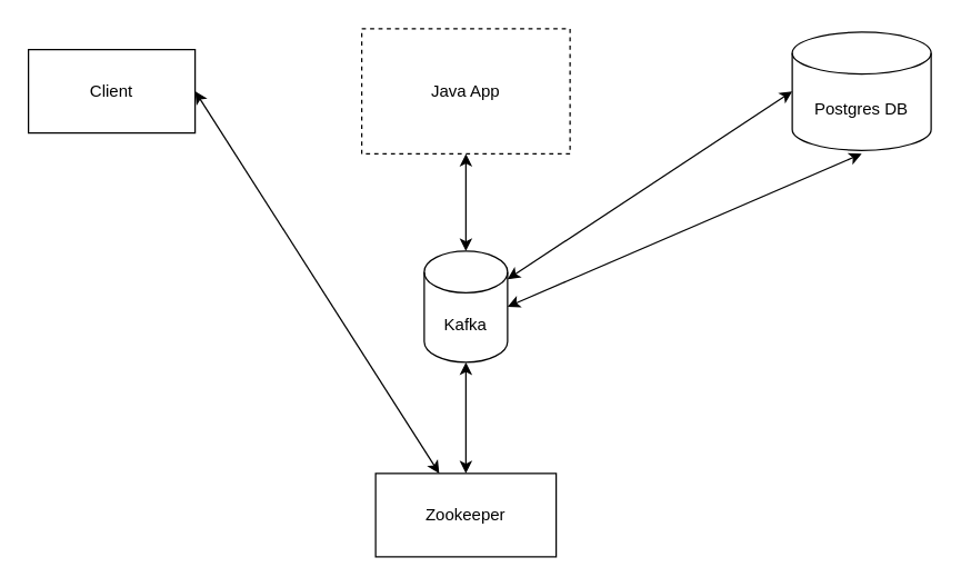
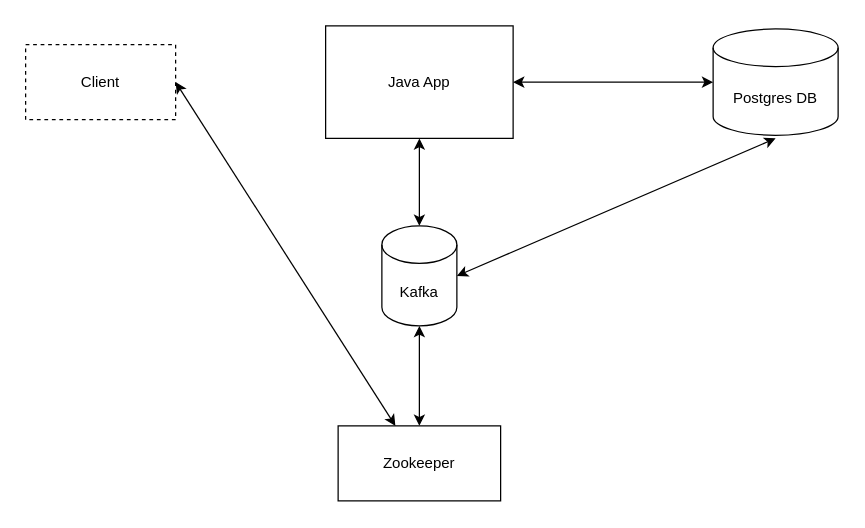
  <mxCell id="0" />
  <mxCell id="1" parent="0" />
  <mxCell id="2" value="Kafka" style="shape=cylinder3;whiteSpace=wrap;html=1;boundedLbl=1;backgroundOutline=1;size=15;" parent="1" vertex="1"><mxGeometry x="305" y="180" width="60" height="80" as="geometry" /></mxCell>
  <mxCell id="3" value="Zookeeper" style="rounded=0;whiteSpace=wrap;html=1;" parent="1" vertex="1"><mxGeometry x="270" y="340" width="130" height="60" as="geometry" /></mxCell>
  <mxCell id="4" value="" style="endArrow=classic;startArrow=classic;html=1;rounded=0;entryX=0.5;entryY=0;entryDx=0;entryDy=0;exitX=0.5;exitY=1;exitDx=0;exitDy=0;exitPerimeter=0;" parent="1" source="2" target="3" edge="1"><mxGeometry width="50" height="50" relative="1" as="geometry"><mxPoint x="330" y="270" as="sourcePoint" /><mxPoint x="320" y="240" as="targetPoint" /></mxGeometry></mxCell>
- <mxCell id="5" value="Java App" style="rounded=0;whiteSpace=wrap;html=1;dashed=1;" parent="1" vertex="1"><mxGeometry x="260" y="20" width="150" height="90" as="geometry" /></mxCell>
+ <mxCell id="5" value="Java App" style="rounded=0;whiteSpace=wrap;html=1;" parent="1" vertex="1"><mxGeometry x="260" y="20" width="150" height="90" as="geometry" /></mxCell>
  <mxCell id="6" value="" style="endArrow=classic;startArrow=classic;html=1;rounded=0;entryX=0.5;entryY=1;entryDx=0;entryDy=0;exitX=0.5;exitY=0;exitDx=0;exitDy=0;exitPerimeter=0;" parent="1" source="2" target="5" edge="1"><mxGeometry width="50" height="50" relative="1" as="geometry"><mxPoint x="280" y="240" as="sourcePoint" /><mxPoint x="330" y="190" as="targetPoint" /></mxGeometry></mxCell>
  <mxCell id="7" value="" style="endArrow=classic;startArrow=classic;html=1;rounded=0;exitX=1;exitY=0.5;exitDx=0;exitDy=0;" parent="1" source="8" target="3" edge="1"><mxGeometry width="50" height="50" relative="1" as="geometry"><mxPoint x="140" y="80" as="sourcePoint" /><mxPoint x="190" y="30" as="targetPoint" /></mxGeometry></mxCell>
- <mxCell id="8" value="Client" style="rounded=0;whiteSpace=wrap;html=1;" parent="1" vertex="1"><mxGeometry x="20" y="35" width="120" height="60" as="geometry" /></mxCell>
+ <mxCell id="8" value="Client" style="rounded=0;whiteSpace=wrap;html=1;dashed=1;" parent="1" vertex="1"><mxGeometry x="20" y="35" width="120" height="60" as="geometry" /></mxCell>
  <mxCell id="9" value="Postgres DB" style="shape=cylinder3;whiteSpace=wrap;html=1;boundedLbl=1;backgroundOutline=1;size=15;" vertex="1" parent="1"><mxGeometry x="570" y="22.5" width="100" height="85" as="geometry" /></mxCell>
- <mxCell id="10" value="" style="endArrow=classic;startArrow=classic;html=1;rounded=0;exitX=0;exitY=0.5;exitDx=0;exitDy=0;exitPerimeter=0;" edge="1" parent="1" source="9" target="2"><mxGeometry width="50" height="50" relative="1" as="geometry"><mxPoint x="280" y="210" as="sourcePoint" /><mxPoint x="330" y="160" as="targetPoint" /></mxGeometry></mxCell>
+ <mxCell id="10" value="" style="endArrow=classic;startArrow=classic;html=1;rounded=0;entryX=1;entryY=0.5;entryDx=0;entryDy=0;exitX=0;exitY=0.5;exitDx=0;exitDy=0;exitPerimeter=0;" edge="1" parent="1" source="9" target="5"><mxGeometry width="50" height="50" relative="1" as="geometry"><mxPoint x="280" y="210" as="sourcePoint" /><mxPoint x="330" y="160" as="targetPoint" /></mxGeometry></mxCell>
  <mxCell id="11" value="" style="endArrow=classic;startArrow=classic;html=1;rounded=0;exitX=1;exitY=0.5;exitDx=0;exitDy=0;exitPerimeter=0;" edge="1" parent="1" source="2"><mxGeometry width="50" height="50" relative="1" as="geometry"><mxPoint x="280" y="200" as="sourcePoint" /><mxPoint x="620" y="110" as="targetPoint" /></mxGeometry></mxCell>
